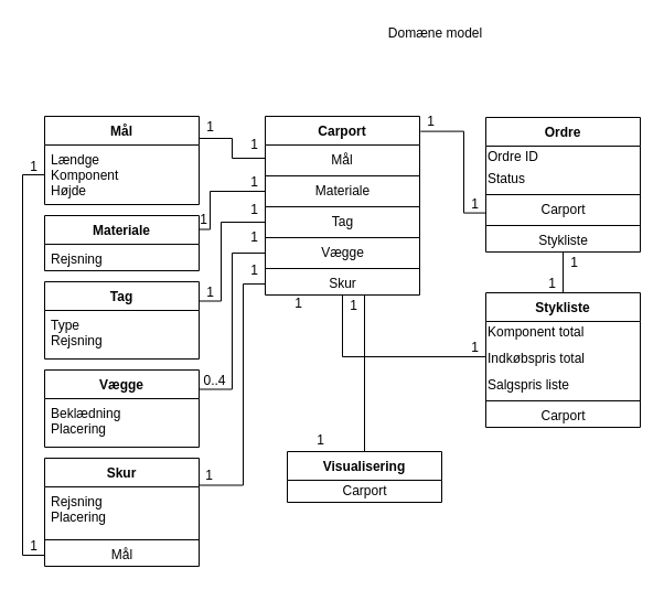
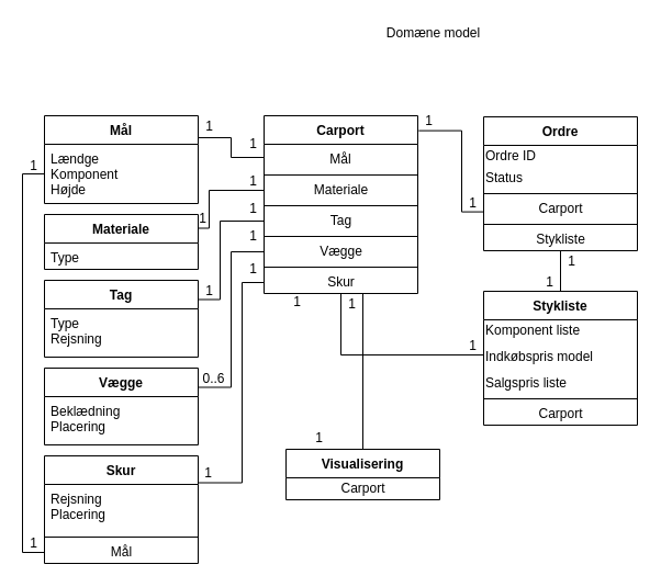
  <mxCell id="0" />
  <mxCell id="1" parent="0" />
  <mxCell id="2" value="Domæne model" style="text;html=1;align=center;verticalAlign=middle;resizable=0;points=[];autosize=1;" parent="1" vertex="1"><mxGeometry x="344" y="20" width="100" height="20" as="geometry" /></mxCell>
  <mxCell id="3" value="Mål" style="swimlane;fontStyle=1;childLayout=stackLayout;horizontal=1;startSize=26;fillColor=none;horizontalStack=0;resizeParent=1;resizeParentMax=0;resizeLast=0;collapsible=1;marginBottom=0;" parent="1" vertex="1"><mxGeometry x="40" y="105" width="140" height="80" as="geometry"><mxRectangle x="370" y="140" width="90" height="26" as="alternateBounds" /></mxGeometry></mxCell>
  <mxCell id="4" value="Lændge&#10;Komponent&#10;Højde&#10;" style="text;strokeColor=none;fillColor=none;align=left;verticalAlign=top;spacingLeft=4;spacingRight=4;overflow=hidden;rotatable=0;points=[[0,0.5],[1,0.5]];portConstraint=eastwest;" parent="3" vertex="1"><mxGeometry y="26" width="140" height="54" as="geometry" /></mxCell>
  <mxCell id="5" value="Materiale" style="swimlane;fontStyle=1;childLayout=stackLayout;horizontal=1;startSize=26;fillColor=none;horizontalStack=0;resizeParent=1;resizeParentMax=0;resizeLast=0;collapsible=1;marginBottom=0;" parent="1" vertex="1"><mxGeometry x="40" y="195" width="140" height="50" as="geometry"><mxRectangle x="370" y="140" width="90" height="26" as="alternateBounds" /></mxGeometry></mxCell>
- <mxCell id="6" value="Rejsning" style="text;strokeColor=none;fillColor=none;align=left;verticalAlign=top;spacingLeft=4;spacingRight=4;overflow=hidden;rotatable=0;points=[[0,0.5],[1,0.5]];portConstraint=eastwest;" parent="5" vertex="1"><mxGeometry y="26" width="140" height="24" as="geometry" /></mxCell>
+ <mxCell id="6" value="Type" style="text;strokeColor=none;fillColor=none;align=left;verticalAlign=top;spacingLeft=4;spacingRight=4;overflow=hidden;rotatable=0;points=[[0,0.5],[1,0.5]];portConstraint=eastwest;" parent="5" vertex="1"><mxGeometry y="26" width="140" height="24" as="geometry" /></mxCell>
  <mxCell id="7" value="Tag" style="swimlane;fontStyle=1;childLayout=stackLayout;horizontal=1;startSize=26;fillColor=none;horizontalStack=0;resizeParent=1;resizeParentMax=0;resizeLast=0;collapsible=1;marginBottom=0;" parent="1" vertex="1"><mxGeometry x="40" y="255" width="140" height="70" as="geometry"><mxRectangle x="370" y="140" width="90" height="26" as="alternateBounds" /></mxGeometry></mxCell>
  <mxCell id="8" value="Type&#10;Rejsning" style="text;strokeColor=none;fillColor=none;align=left;verticalAlign=top;spacingLeft=4;spacingRight=4;overflow=hidden;rotatable=0;points=[[0,0.5],[1,0.5]];portConstraint=eastwest;" parent="7" vertex="1"><mxGeometry y="26" width="140" height="44" as="geometry" /></mxCell>
  <mxCell id="9" value="Vægge" style="swimlane;fontStyle=1;childLayout=stackLayout;horizontal=1;startSize=26;fillColor=none;horizontalStack=0;resizeParent=1;resizeParentMax=0;resizeLast=0;collapsible=1;marginBottom=0;" parent="1" vertex="1"><mxGeometry x="40" y="335" width="140" height="70" as="geometry"><mxRectangle x="370" y="140" width="90" height="26" as="alternateBounds" /></mxGeometry></mxCell>
  <mxCell id="10" value="Beklædning&#10;Placering" style="text;strokeColor=none;fillColor=none;align=left;verticalAlign=top;spacingLeft=4;spacingRight=4;overflow=hidden;rotatable=0;points=[[0,0.5],[1,0.5]];portConstraint=eastwest;" parent="9" vertex="1"><mxGeometry y="26" width="140" height="44" as="geometry" /></mxCell>
  <mxCell id="11" value="Skur" style="swimlane;fontStyle=1;childLayout=stackLayout;horizontal=1;startSize=26;fillColor=none;horizontalStack=0;resizeParent=1;resizeParentMax=0;resizeLast=0;collapsible=1;marginBottom=0;" parent="1" vertex="1"><mxGeometry x="40" y="415" width="140" height="98" as="geometry"><mxRectangle x="370" y="140" width="90" height="26" as="alternateBounds" /></mxGeometry></mxCell>
  <mxCell id="12" value="Rejsning&#10;Placering" style="text;strokeColor=none;fillColor=none;align=left;verticalAlign=top;spacingLeft=4;spacingRight=4;overflow=hidden;rotatable=0;points=[[0,0.5],[1,0.5]];portConstraint=eastwest;" parent="11" vertex="1"><mxGeometry y="26" width="140" height="44" as="geometry" /></mxCell>
  <mxCell id="13" value="" style="line;strokeWidth=1;fillColor=none;align=left;verticalAlign=middle;spacingTop=-1;spacingLeft=3;spacingRight=3;rotatable=0;labelPosition=right;points=[];portConstraint=eastwest;" parent="11" vertex="1"><mxGeometry y="70" width="140" height="8" as="geometry" /></mxCell>
  <mxCell id="14" value="Mål" style="text;html=1;align=center;verticalAlign=middle;resizable=0;points=[];autosize=1;" parent="11" vertex="1"><mxGeometry y="78" width="140" height="20" as="geometry" /></mxCell>
  <mxCell id="15" value="Carport" style="swimlane;fontStyle=1;childLayout=stackLayout;horizontal=1;startSize=26;fillColor=none;horizontalStack=0;resizeParent=1;resizeParentMax=0;resizeLast=0;collapsible=1;marginBottom=0;" parent="1" vertex="1"><mxGeometry x="240" y="105" width="140" height="162" as="geometry"><mxRectangle x="370" y="140" width="90" height="26" as="alternateBounds" /></mxGeometry></mxCell>
  <mxCell id="16" value="Mål" style="text;strokeColor=none;fillColor=none;align=center;verticalAlign=top;spacingLeft=4;spacingRight=4;overflow=hidden;rotatable=0;points=[[0,0.5],[1,0.5]];portConstraint=eastwest;" parent="15" vertex="1"><mxGeometry y="26" width="140" height="24" as="geometry" /></mxCell>
  <mxCell id="17" value="" style="line;strokeWidth=1;fillColor=none;align=left;verticalAlign=middle;spacingTop=-1;spacingLeft=3;spacingRight=3;rotatable=0;labelPosition=right;points=[];portConstraint=eastwest;" parent="15" vertex="1"><mxGeometry y="50" width="140" height="8" as="geometry" /></mxCell>
  <mxCell id="18" value="Materiale" style="text;html=1;align=center;verticalAlign=middle;resizable=0;points=[];autosize=1;" parent="15" vertex="1"><mxGeometry y="58" width="140" height="20" as="geometry" /></mxCell>
  <mxCell id="19" value="" style="line;strokeWidth=1;fillColor=none;align=left;verticalAlign=middle;spacingTop=-1;spacingLeft=3;spacingRight=3;rotatable=0;labelPosition=right;points=[];portConstraint=eastwest;" parent="15" vertex="1"><mxGeometry y="78" width="140" height="8" as="geometry" /></mxCell>
  <mxCell id="20" value="Tag" style="text;html=1;align=center;verticalAlign=middle;resizable=0;points=[];autosize=1;" parent="15" vertex="1"><mxGeometry y="86" width="140" height="20" as="geometry" /></mxCell>
  <mxCell id="21" value="" style="line;strokeWidth=1;fillColor=none;align=left;verticalAlign=middle;spacingTop=-1;spacingLeft=3;spacingRight=3;rotatable=0;labelPosition=right;points=[];portConstraint=eastwest;" parent="15" vertex="1"><mxGeometry y="106" width="140" height="8" as="geometry" /></mxCell>
  <mxCell id="22" value="Vægge" style="text;html=1;align=center;verticalAlign=middle;resizable=0;points=[];autosize=1;" parent="15" vertex="1"><mxGeometry y="114" width="140" height="20" as="geometry" /></mxCell>
  <mxCell id="23" value="" style="line;strokeWidth=1;fillColor=none;align=left;verticalAlign=middle;spacingTop=-1;spacingLeft=3;spacingRight=3;rotatable=0;labelPosition=right;points=[];portConstraint=eastwest;" parent="15" vertex="1"><mxGeometry y="134" width="140" height="8" as="geometry" /></mxCell>
  <mxCell id="24" value="Skur" style="text;html=1;align=center;verticalAlign=middle;resizable=0;points=[];autosize=1;" parent="15" vertex="1"><mxGeometry y="142" width="140" height="20" as="geometry" /></mxCell>
  <mxCell id="25" value="1" style="text;html=1;align=center;verticalAlign=middle;resizable=0;points=[];autosize=1;" parent="1" vertex="1"><mxGeometry x="220" y="121" width="20" height="20" as="geometry" /></mxCell>
  <mxCell id="26" value="1" style="text;html=1;align=center;verticalAlign=middle;resizable=0;points=[];autosize=1;" parent="1" vertex="1"><mxGeometry x="220" y="155" width="20" height="20" as="geometry" /></mxCell>
  <mxCell id="27" value="1" style="text;html=1;align=center;verticalAlign=middle;resizable=0;points=[];autosize=1;" parent="1" vertex="1"><mxGeometry x="174" y="189" width="20" height="20" as="geometry" /></mxCell>
  <mxCell id="28" value="1" style="text;html=1;align=center;verticalAlign=middle;resizable=0;points=[];autosize=1;" parent="1" vertex="1"><mxGeometry x="220" y="180" width="20" height="20" as="geometry" /></mxCell>
  <mxCell id="29" value="1" style="text;html=1;align=center;verticalAlign=middle;resizable=0;points=[];autosize=1;" parent="1" vertex="1"><mxGeometry x="180" y="255" width="20" height="20" as="geometry" /></mxCell>
  <mxCell id="30" value="1" style="text;html=1;align=center;verticalAlign=middle;resizable=0;points=[];autosize=1;" parent="1" vertex="1"><mxGeometry x="220" y="205" width="20" height="20" as="geometry" /></mxCell>
- <mxCell id="31" value="0..4" style="text;html=1;align=center;verticalAlign=middle;resizable=0;points=[];autosize=1;" parent="1" vertex="1"><mxGeometry x="174" y="335" width="40" height="20" as="geometry" /></mxCell>
+ <mxCell id="31" value="0..6" style="text;html=1;align=center;verticalAlign=middle;resizable=0;points=[];autosize=1;" parent="1" vertex="1"><mxGeometry x="174" y="335" width="40" height="20" as="geometry" /></mxCell>
  <mxCell id="32" value="1" style="text;html=1;align=center;verticalAlign=middle;resizable=0;points=[];autosize=1;" parent="1" vertex="1"><mxGeometry x="220" y="235" width="20" height="20" as="geometry" /></mxCell>
  <mxCell id="33" value="1" style="text;html=1;align=center;verticalAlign=middle;resizable=0;points=[];autosize=1;" parent="1" vertex="1"><mxGeometry x="179" y="421" width="20" height="20" as="geometry" /></mxCell>
  <mxCell id="34" style="edgeStyle=orthogonalEdgeStyle;rounded=0;orthogonalLoop=1;jettySize=auto;html=1;entryX=0;entryY=0.5;entryDx=0;entryDy=0;endArrow=none;endFill=0;" parent="1" source="14" target="4" edge="1"><mxGeometry relative="1" as="geometry"><Array as="points"><mxPoint x="20" y="503" /><mxPoint x="20" y="158" /></Array></mxGeometry></mxCell>
  <mxCell id="35" value="1" style="text;html=1;align=center;verticalAlign=middle;resizable=0;points=[];autosize=1;" parent="1" vertex="1"><mxGeometry x="20" y="485" width="20" height="20" as="geometry" /></mxCell>
  <mxCell id="36" value="1" style="text;html=1;align=center;verticalAlign=middle;resizable=0;points=[];autosize=1;" parent="1" vertex="1"><mxGeometry x="20" y="141" width="20" height="20" as="geometry" /></mxCell>
  <mxCell id="37" style="edgeStyle=orthogonalEdgeStyle;rounded=0;orthogonalLoop=1;jettySize=auto;html=1;entryX=1;entryY=0.25;entryDx=0;entryDy=0;endArrow=none;endFill=0;" parent="1" source="20" target="7" edge="1"><mxGeometry relative="1" as="geometry"><Array as="points"><mxPoint x="200" y="201" /><mxPoint x="200" y="273" /></Array></mxGeometry></mxCell>
  <mxCell id="38" style="edgeStyle=orthogonalEdgeStyle;rounded=0;orthogonalLoop=1;jettySize=auto;html=1;entryX=1;entryY=0.25;entryDx=0;entryDy=0;endArrow=none;endFill=0;" parent="1" source="18" target="5" edge="1"><mxGeometry relative="1" as="geometry"><Array as="points"><mxPoint x="190" y="173" /><mxPoint x="190" y="208" /></Array></mxGeometry></mxCell>
  <mxCell id="39" style="edgeStyle=orthogonalEdgeStyle;rounded=0;orthogonalLoop=1;jettySize=auto;html=1;entryX=1;entryY=0.25;entryDx=0;entryDy=0;endArrow=none;endFill=0;" parent="1" source="16" target="3" edge="1"><mxGeometry relative="1" as="geometry" /></mxCell>
  <mxCell id="40" value="1" style="text;html=1;align=center;verticalAlign=middle;resizable=0;points=[];autosize=1;" parent="1" vertex="1"><mxGeometry x="180" y="105" width="20" height="20" as="geometry" /></mxCell>
  <mxCell id="41" style="edgeStyle=orthogonalEdgeStyle;rounded=0;orthogonalLoop=1;jettySize=auto;html=1;entryX=1;entryY=0.25;entryDx=0;entryDy=0;endArrow=none;endFill=0;" parent="1" source="22" target="9" edge="1"><mxGeometry relative="1" as="geometry" /></mxCell>
  <mxCell id="42" style="edgeStyle=orthogonalEdgeStyle;rounded=0;orthogonalLoop=1;jettySize=auto;html=1;entryX=1;entryY=0.25;entryDx=0;entryDy=0;endArrow=none;endFill=0;" parent="1" source="24" target="11" edge="1"><mxGeometry relative="1" as="geometry"><Array as="points"><mxPoint x="220" y="257" /><mxPoint x="220" y="439" /></Array></mxGeometry></mxCell>
  <mxCell id="43" value="Ordre" style="swimlane;fontStyle=1;childLayout=stackLayout;horizontal=1;startSize=26;fillColor=none;horizontalStack=0;resizeParent=1;resizeParentMax=0;resizeLast=0;collapsible=1;marginBottom=0;" parent="1" vertex="1"><mxGeometry x="440" y="106" width="140" height="122" as="geometry"><mxRectangle x="370" y="140" width="90" height="26" as="alternateBounds" /></mxGeometry></mxCell>
  <mxCell id="44" value="Ordre ID" style="text;html=1;align=left;verticalAlign=middle;resizable=0;points=[];autosize=1;fontSize=12;" parent="43" vertex="1"><mxGeometry y="26" width="140" height="20" as="geometry" /></mxCell>
  <mxCell id="45" value="Status" style="text;html=1;align=left;verticalAlign=middle;resizable=0;points=[];autosize=1;fontSize=12;" parent="43" vertex="1"><mxGeometry y="46" width="140" height="20" as="geometry" /></mxCell>
  <mxCell id="46" value="" style="line;strokeWidth=1;fillColor=none;align=left;verticalAlign=middle;spacingTop=-1;spacingLeft=3;spacingRight=3;rotatable=0;labelPosition=right;points=[];portConstraint=eastwest;" parent="43" vertex="1"><mxGeometry y="66" width="140" height="8" as="geometry" /></mxCell>
  <mxCell id="47" value="Carport" style="text;html=1;align=center;verticalAlign=middle;resizable=0;points=[];autosize=1;" parent="43" vertex="1"><mxGeometry y="74" width="140" height="20" as="geometry" /></mxCell>
  <mxCell id="48" value="" style="line;strokeWidth=1;fillColor=none;align=left;verticalAlign=middle;spacingTop=-1;spacingLeft=3;spacingRight=3;rotatable=0;labelPosition=right;points=[];portConstraint=eastwest;" parent="43" vertex="1"><mxGeometry y="94" width="140" height="8" as="geometry" /></mxCell>
  <mxCell id="49" value="Stykliste" style="text;html=1;align=center;verticalAlign=middle;resizable=0;points=[];autosize=1;" parent="43" vertex="1"><mxGeometry y="102" width="140" height="20" as="geometry" /></mxCell>
  <mxCell id="50" style="edgeStyle=orthogonalEdgeStyle;rounded=0;orthogonalLoop=1;jettySize=auto;html=1;entryX=1.006;entryY=0.084;entryDx=0;entryDy=0;entryPerimeter=0;endArrow=none;endFill=0;exitX=-0.002;exitY=0.629;exitDx=0;exitDy=0;exitPerimeter=0;" parent="1" source="47" target="15" edge="1"><mxGeometry relative="1" as="geometry"><mxPoint x="440" y="186" as="sourcePoint" /><Array as="points"><mxPoint x="420" y="193" /><mxPoint x="420" y="119" /></Array></mxGeometry></mxCell>
  <mxCell id="51" value="1" style="text;html=1;align=center;verticalAlign=middle;resizable=0;points=[];autosize=1;" parent="1" vertex="1"><mxGeometry x="420" y="175" width="20" height="20" as="geometry" /></mxCell>
  <mxCell id="52" value="1" style="text;html=1;align=center;verticalAlign=middle;resizable=0;points=[];autosize=1;" parent="1" vertex="1"><mxGeometry x="380" y="100" width="20" height="20" as="geometry" /></mxCell>
  <mxCell id="53" value="1" style="text;html=1;align=center;verticalAlign=middle;resizable=0;points=[];autosize=1;" parent="1" vertex="1"><mxGeometry x="280" y="389" width="20" height="20" as="geometry" /></mxCell>
  <mxCell id="54" value="1" style="text;html=1;align=center;verticalAlign=middle;resizable=0;points=[];autosize=1;" parent="1" vertex="1"><mxGeometry x="260" y="265" width="20" height="20" as="geometry" /></mxCell>
  <mxCell id="55" style="edgeStyle=orthogonalEdgeStyle;rounded=0;orthogonalLoop=1;jettySize=auto;html=1;endArrow=none;endFill=0;fontSize=12;" parent="1" source="68" target="15" edge="1"><mxGeometry relative="1" as="geometry"><Array as="points"><mxPoint x="280" y="409" /><mxPoint x="280" y="409" /></Array></mxGeometry></mxCell>
  <mxCell id="56" style="edgeStyle=orthogonalEdgeStyle;rounded=0;orthogonalLoop=1;jettySize=auto;html=1;endArrow=none;endFill=0;fontSize=12;" parent="1" source="57" target="43" edge="1"><mxGeometry relative="1" as="geometry" /></mxCell>
  <mxCell id="57" value="Stykliste" style="swimlane;fontStyle=1;childLayout=stackLayout;horizontal=1;startSize=26;fillColor=none;horizontalStack=0;resizeParent=1;resizeParentMax=0;resizeLast=0;collapsible=1;marginBottom=0;" parent="1" vertex="1"><mxGeometry x="440" y="265" width="140" height="122" as="geometry"><mxRectangle x="370" y="140" width="90" height="26" as="alternateBounds" /></mxGeometry></mxCell>
- <mxCell id="58" value="Komponent total" style="text;html=1;align=left;verticalAlign=middle;resizable=0;points=[];autosize=1;fontSize=12;" parent="57" vertex="1"><mxGeometry y="26" width="140" height="20" as="geometry" /></mxCell>
- <mxCell id="59" value="&lt;span style=&quot;font-family: &amp;#34;helvetica&amp;#34; ; font-size: 12px ; font-style: normal ; font-weight: 400 ; letter-spacing: normal ; text-align: left ; text-indent: 0px ; text-transform: none ; word-spacing: 0px ; float: none ; display: inline&quot;&gt;Indkøbspris total&lt;/span&gt;" style="text;whiteSpace=wrap;html=1;fontSize=12;" parent="57" vertex="1"><mxGeometry y="46" width="140" height="24" as="geometry" /></mxCell>
+ <mxCell id="58" value="Komponent liste" style="text;html=1;align=left;verticalAlign=middle;resizable=0;points=[];autosize=1;fontSize=12;" parent="57" vertex="1"><mxGeometry y="26" width="140" height="20" as="geometry" /></mxCell>
+ <mxCell id="59" value="&lt;span style=&quot;font-family: &amp;#34;helvetica&amp;#34; ; font-size: 12px ; font-style: normal ; font-weight: 400 ; letter-spacing: normal ; text-align: left ; text-indent: 0px ; text-transform: none ; word-spacing: 0px ; float: none ; display: inline&quot;&gt;Indkøbspris model&lt;/span&gt;" style="text;whiteSpace=wrap;html=1;fontSize=12;" parent="57" vertex="1"><mxGeometry y="46" width="140" height="24" as="geometry" /></mxCell>
  <mxCell id="60" value="&lt;span style=&quot;font-family: &amp;#34;helvetica&amp;#34; ; font-size: 12px ; font-style: normal ; font-weight: 400 ; letter-spacing: normal ; text-align: left ; text-indent: 0px ; text-transform: none ; word-spacing: 0px ; float: none ; display: inline&quot;&gt;Salgspris liste&lt;/span&gt;" style="text;whiteSpace=wrap;html=1;fontSize=12;" parent="57" vertex="1"><mxGeometry y="70" width="140" height="24" as="geometry" /></mxCell>
  <mxCell id="61" value="" style="line;strokeWidth=1;fillColor=none;align=left;verticalAlign=middle;spacingTop=-1;spacingLeft=3;spacingRight=3;rotatable=0;labelPosition=right;points=[];portConstraint=eastwest;" parent="57" vertex="1"><mxGeometry y="94" width="140" height="8" as="geometry" /></mxCell>
  <mxCell id="62" value="Carport" style="text;html=1;align=center;verticalAlign=middle;resizable=0;points=[];autosize=1;" parent="57" vertex="1"><mxGeometry y="102" width="140" height="20" as="geometry" /></mxCell>
  <mxCell id="63" style="edgeStyle=orthogonalEdgeStyle;rounded=0;orthogonalLoop=1;jettySize=auto;html=1;endArrow=none;endFill=0;fontSize=12;" parent="1" source="59" target="15" edge="1"><mxGeometry relative="1" as="geometry" /></mxCell>
  <mxCell id="64" value="1" style="text;html=1;align=center;verticalAlign=middle;resizable=0;points=[];autosize=1;" parent="1" vertex="1"><mxGeometry x="310" y="267" width="20" height="20" as="geometry" /></mxCell>
  <mxCell id="65" value="1" style="text;html=1;align=center;verticalAlign=middle;resizable=0;points=[];autosize=1;" parent="1" vertex="1"><mxGeometry x="490" y="247" width="20" height="20" as="geometry" /></mxCell>
  <mxCell id="66" value="1" style="text;html=1;align=center;verticalAlign=middle;resizable=0;points=[];autosize=1;" parent="1" vertex="1"><mxGeometry x="420" y="305" width="20" height="20" as="geometry" /></mxCell>
  <mxCell id="67" value="1" style="text;html=1;align=center;verticalAlign=middle;resizable=0;points=[];autosize=1;" parent="1" vertex="1"><mxGeometry x="510" y="228" width="20" height="20" as="geometry" /></mxCell>
  <mxCell id="68" value="Visualisering" style="swimlane;fontStyle=1;childLayout=stackLayout;horizontal=1;startSize=26;fillColor=none;horizontalStack=0;resizeParent=1;resizeParentMax=0;resizeLast=0;collapsible=1;marginBottom=0;" parent="1" vertex="1"><mxGeometry x="260" y="409" width="140" height="46" as="geometry"><mxRectangle x="370" y="140" width="90" height="26" as="alternateBounds" /></mxGeometry></mxCell>
  <mxCell id="69" value="Carport" style="text;html=1;align=center;verticalAlign=middle;resizable=0;points=[];autosize=1;fontSize=12;" parent="68" vertex="1"><mxGeometry y="26" width="140" height="20" as="geometry" /></mxCell>
